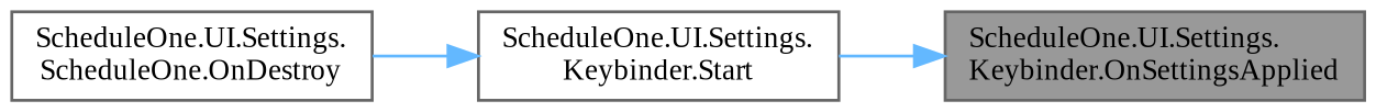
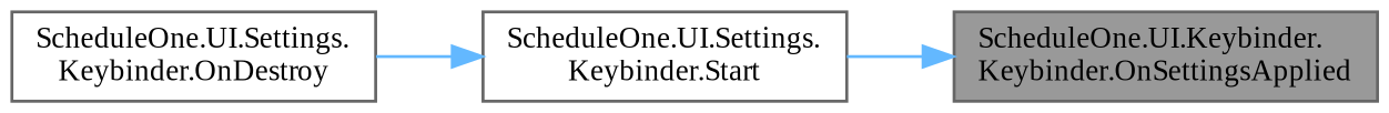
  digraph {
    fontname="Liberation Serif"
    rankdir=RL
    node [color=grey40 fillcolor=white fontname="Liberation Serif" fontsize=10 shape=box style=filled]
    edge [color=steelblue1 dir=back fontname="Liberation Serif" fontsize=10 labelfontname=Helvetica labelfontsize=10 style=solid]
-   n1 [color=gray40 fillcolor=grey60 fontcolor=black height=0.2 label="ScheduleOne.UI.Settings.\lKeybinder.OnSettingsApplied" width=0.4]
+   n1 [color=gray40 fillcolor=grey60 fontcolor=black height=0.2 label="ScheduleOne.UI.Keybinder.\lKeybinder.OnSettingsApplied" width=0.4]
    n2 [height=0.2 label="ScheduleOne.UI.Settings.\lKeybinder.Start" width=0.4]
-   n3 [height=0.2 label="ScheduleOne.UI.Settings.\lScheduleOne.OnDestroy" width=0.4]
+   n3 [height=0.2 label="ScheduleOne.UI.Settings.\lKeybinder.OnDestroy" width=0.4]
    n1 -> n2
    n2 -> n3
  }
